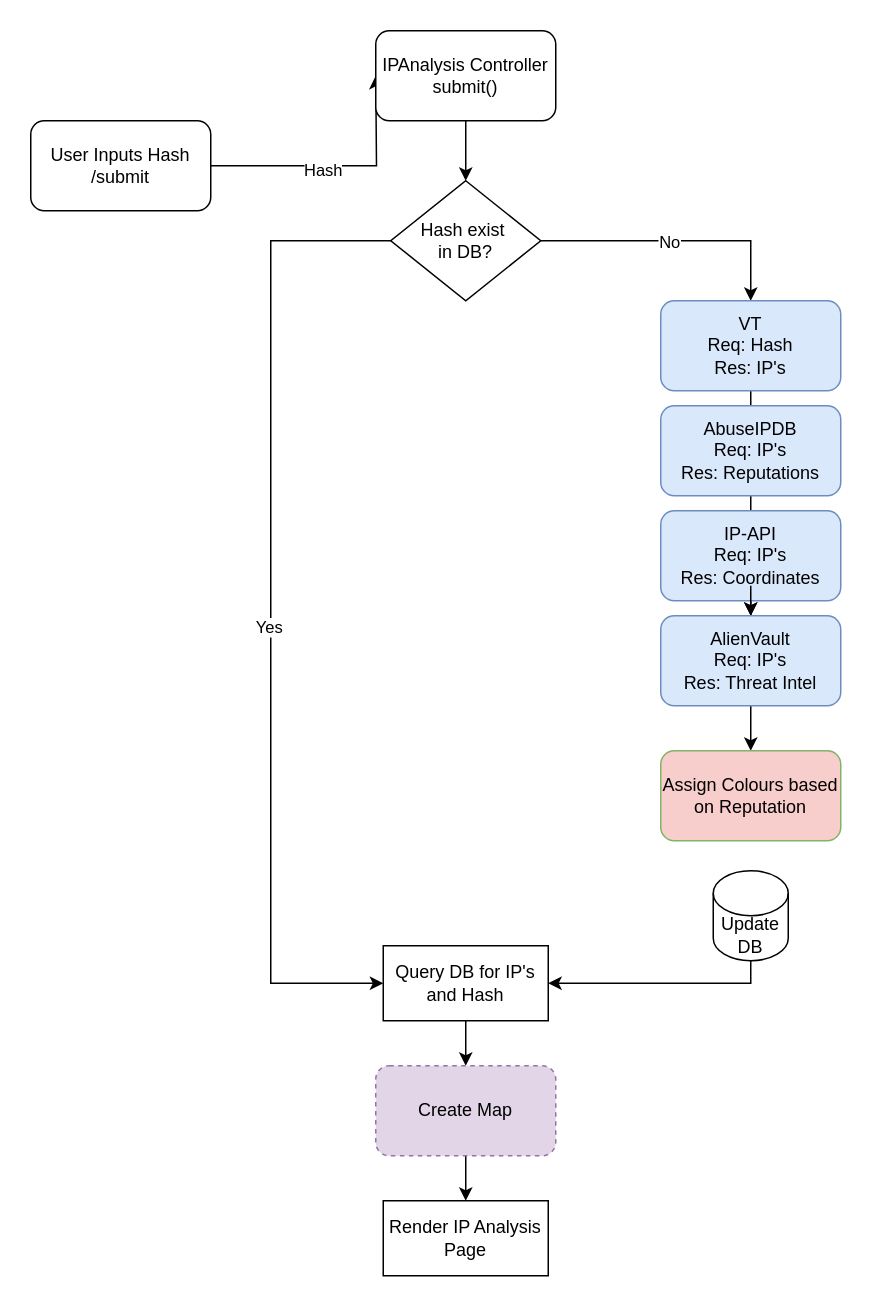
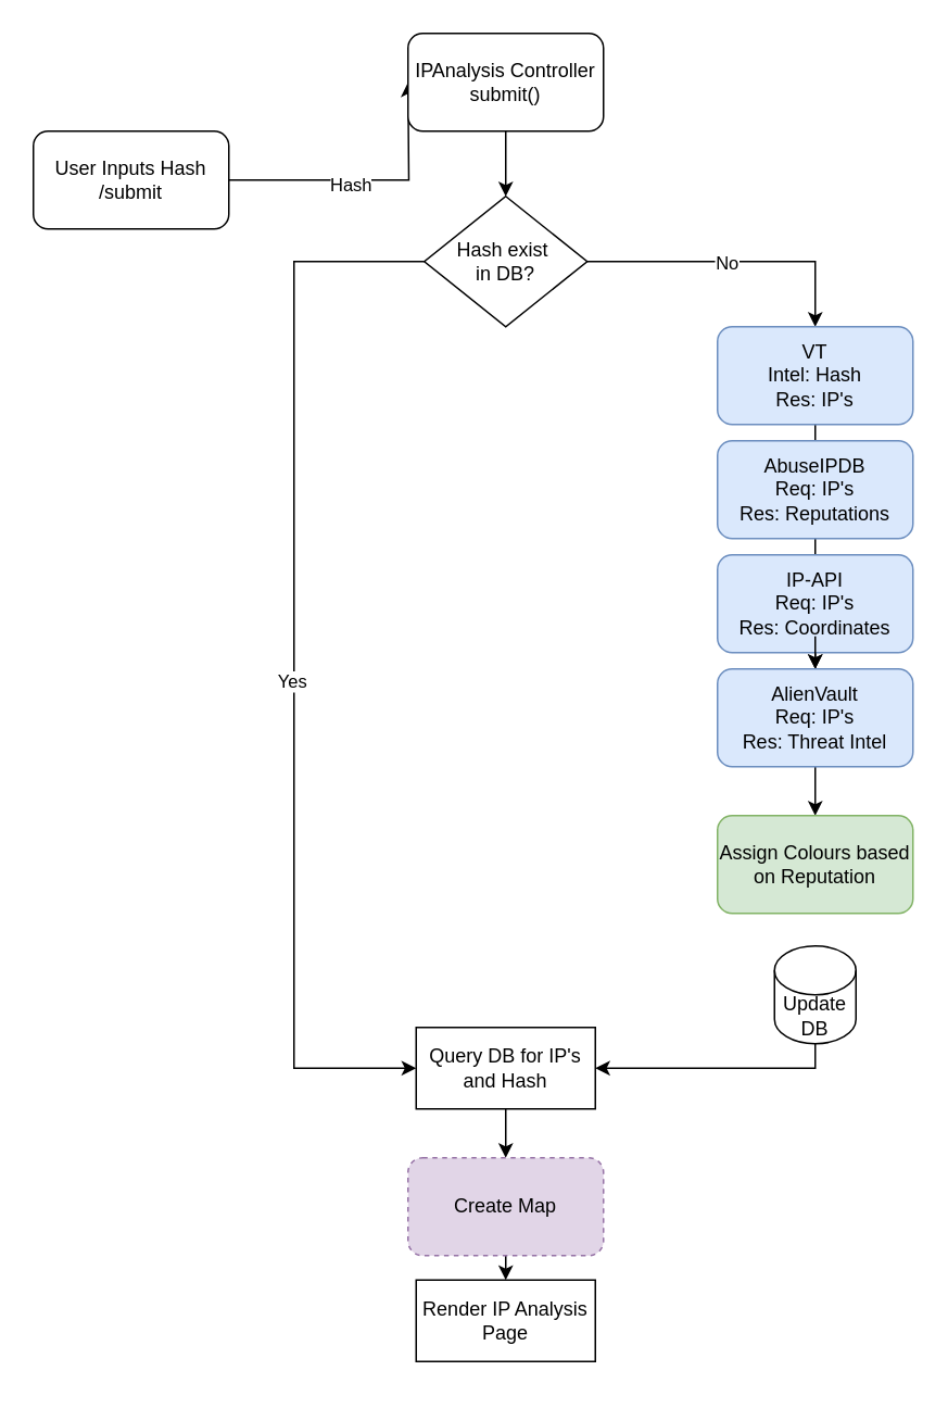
  <mxCell id="0" />
  <mxCell id="1" parent="0" />
  <mxCell id="2" style="edgeStyle=orthogonalEdgeStyle;rounded=0;orthogonalLoop=1;jettySize=auto;html=1;" edge="1" parent="1" source="4"><mxGeometry relative="1" as="geometry"><mxPoint x="250" y="50" as="targetPoint" /></mxGeometry></mxCell>
  <mxCell id="3" value="Hash" style="edgeLabel;html=1;align=center;verticalAlign=middle;resizable=0;points=[];" vertex="1" connectable="0" parent="2"><mxGeometry x="-0.132" y="-2" relative="1" as="geometry"><mxPoint as="offset" /></mxGeometry></mxCell>
  <mxCell id="4" value="&lt;div&gt;User Inputs Hash&lt;/div&gt;&lt;div&gt;/submit&lt;br&gt;&lt;/div&gt;" style="rounded=1;whiteSpace=wrap;html=1;" vertex="1" parent="1"><mxGeometry x="20" y="80" width="120" height="60" as="geometry" /></mxCell>
  <mxCell id="5" style="edgeStyle=orthogonalEdgeStyle;rounded=0;orthogonalLoop=1;jettySize=auto;html=1;" edge="1" parent="1" source="6"><mxGeometry relative="1" as="geometry"><mxPoint x="310" y="120" as="targetPoint" /></mxGeometry></mxCell>
  <mxCell id="6" value="&lt;div&gt;IPAnalysis Controller&lt;/div&gt;&lt;div&gt;submit()&lt;br&gt;&lt;/div&gt;" style="rounded=1;whiteSpace=wrap;html=1;" vertex="1" parent="1"><mxGeometry x="250" y="20" width="120" height="60" as="geometry" /></mxCell>
  <mxCell id="7" style="edgeStyle=orthogonalEdgeStyle;rounded=0;orthogonalLoop=1;jettySize=auto;html=1;exitX=0;exitY=0.5;exitDx=0;exitDy=0;entryX=0;entryY=0.5;entryDx=0;entryDy=0;" edge="1" parent="1" source="11" target="14"><mxGeometry relative="1" as="geometry"><mxPoint x="170" y="520" as="targetPoint" /><Array as="points"><mxPoint x="180" y="160" /><mxPoint x="180" y="655" /></Array></mxGeometry></mxCell>
  <mxCell id="8" value="Yes" style="edgeLabel;html=1;align=center;verticalAlign=middle;resizable=0;points=[];" vertex="1" connectable="0" parent="7"><mxGeometry x="0.037" y="-2" relative="1" as="geometry"><mxPoint as="offset" /></mxGeometry></mxCell>
  <mxCell id="9" style="edgeStyle=orthogonalEdgeStyle;rounded=0;orthogonalLoop=1;jettySize=auto;html=1;exitX=1;exitY=0.5;exitDx=0;exitDy=0;entryX=0.5;entryY=0;entryDx=0;entryDy=0;" edge="1" parent="1" source="11" target="16"><mxGeometry relative="1" as="geometry"><mxPoint x="460" y="159.882" as="targetPoint" /></mxGeometry></mxCell>
  <mxCell id="10" value="No" style="edgeLabel;html=1;align=center;verticalAlign=middle;resizable=0;points=[];" vertex="1" connectable="0" parent="9"><mxGeometry x="-0.057" relative="1" as="geometry"><mxPoint as="offset" /></mxGeometry></mxCell>
  <mxCell id="11" value="&lt;div&gt;Hash exist&amp;nbsp;&lt;/div&gt;&lt;div&gt;in DB?&lt;/div&gt;" style="rhombus;whiteSpace=wrap;html=1;" vertex="1" parent="1"><mxGeometry x="260" y="120" width="100" height="80" as="geometry" /></mxCell>
- <mxCell id="12" value="Render IP Analysis Page" style="rounded=0;whiteSpace=wrap;html=1;" vertex="1" parent="1"><mxGeometry x="255" y="800" width="110" height="50" as="geometry" /></mxCell>
+ <mxCell id="12" value="Render IP Analysis Page" style="rounded=0;whiteSpace=wrap;html=1;" vertex="1" parent="1"><mxGeometry x="255" y="785" width="110" height="50" as="geometry" /></mxCell>
  <mxCell id="13" style="edgeStyle=orthogonalEdgeStyle;rounded=0;orthogonalLoop=1;jettySize=auto;html=1;exitX=0.5;exitY=1;exitDx=0;exitDy=0;entryX=0.5;entryY=0;entryDx=0;entryDy=0;" edge="1" parent="1" source="14" target="27"><mxGeometry relative="1" as="geometry" /></mxCell>
  <mxCell id="14" value="Query DB for IP's and Hash" style="rounded=0;whiteSpace=wrap;html=1;" vertex="1" parent="1"><mxGeometry x="255" y="630" width="110" height="50" as="geometry" /></mxCell>
  <mxCell id="15" style="edgeStyle=orthogonalEdgeStyle;rounded=0;orthogonalLoop=1;jettySize=auto;html=1;" edge="1" parent="1" source="16"><mxGeometry relative="1" as="geometry"><mxPoint x="500" y="300" as="targetPoint" /></mxGeometry></mxCell>
- <mxCell id="16" value="VT &lt;br&gt;Req: Hash&lt;br&gt;Res: IP's" style="rounded=1;whiteSpace=wrap;html=1;fillColor=#dae8fc;strokeColor=#6c8ebf;" vertex="1" parent="1"><mxGeometry x="440" y="200" width="120" height="60" as="geometry" /></mxCell>
+ <mxCell id="16" value="VT &lt;br&gt;Intel: Hash&lt;br&gt;Res: IP's" style="rounded=1;whiteSpace=wrap;html=1;fillColor=#dae8fc;strokeColor=#6c8ebf;" vertex="1" parent="1"><mxGeometry x="440" y="200" width="120" height="60" as="geometry" /></mxCell>
  <mxCell id="17" style="edgeStyle=orthogonalEdgeStyle;rounded=0;orthogonalLoop=1;jettySize=auto;html=1;" edge="1" parent="1" source="18"><mxGeometry relative="1" as="geometry"><mxPoint x="500" y="410" as="targetPoint" /></mxGeometry></mxCell>
  <mxCell id="18" value="AbuseIPDB&lt;br&gt;Req: IP's&lt;br&gt;Res: Reputations" style="rounded=1;whiteSpace=wrap;html=1;fillColor=#dae8fc;strokeColor=#6c8ebf;" vertex="1" parent="1"><mxGeometry x="440" y="270" width="120" height="60" as="geometry" /></mxCell>
  <mxCell id="19" style="edgeStyle=orthogonalEdgeStyle;rounded=0;orthogonalLoop=1;jettySize=auto;html=1;" edge="1" parent="1" source="22"><mxGeometry relative="1" as="geometry"><mxPoint x="500" y="500" as="targetPoint" /></mxGeometry></mxCell>
  <mxCell id="20" value="IP-API&lt;br&gt;Req: IP's&lt;br&gt;Res: Coordinates" style="rounded=1;whiteSpace=wrap;html=1;fillColor=#dae8fc;strokeColor=#6c8ebf;" vertex="1" parent="1"><mxGeometry x="440" y="340" width="120" height="60" as="geometry" /></mxCell>
  <mxCell id="21" value="" style="edgeStyle=orthogonalEdgeStyle;rounded=0;orthogonalLoop=1;jettySize=auto;html=1;" edge="1" parent="1" source="20" target="22"><mxGeometry relative="1" as="geometry"><mxPoint x="500" y="530" as="targetPoint" /><mxPoint x="500" y="470" as="sourcePoint" /></mxGeometry></mxCell>
  <mxCell id="22" value="AlienVault&lt;br&gt;Req: IP's&lt;br&gt;Res: Threat Intel" style="rounded=1;whiteSpace=wrap;html=1;fillColor=#dae8fc;strokeColor=#6c8ebf;" vertex="1" parent="1"><mxGeometry x="440" y="410" width="120" height="60" as="geometry" /></mxCell>
  <mxCell id="23" style="edgeStyle=orthogonalEdgeStyle;rounded=0;orthogonalLoop=1;jettySize=auto;html=1;entryX=1;entryY=0.5;entryDx=0;entryDy=0;" edge="1" parent="1" source="24" target="14"><mxGeometry relative="1" as="geometry"><Array as="points"><mxPoint x="500" y="655" /></Array></mxGeometry></mxCell>
  <mxCell id="24" value="Update DB" style="shape=cylinder3;whiteSpace=wrap;html=1;boundedLbl=1;backgroundOutline=1;size=15;" vertex="1" parent="1"><mxGeometry x="475" y="580" width="50" height="60" as="geometry" /></mxCell>
- <mxCell id="25" value="Assign Colours based on Reputation" style="rounded=1;whiteSpace=wrap;html=1;fillColor=#f8cecc;strokeColor=#82b366;" vertex="1" parent="1"><mxGeometry x="440" y="500" width="120" height="60" as="geometry" /></mxCell>
+ <mxCell id="25" value="Assign Colours based on Reputation" style="rounded=1;whiteSpace=wrap;html=1;fillColor=#d5e8d4;strokeColor=#82b366;" vertex="1" parent="1"><mxGeometry x="440" y="500" width="120" height="60" as="geometry" /></mxCell>
  <mxCell id="26" style="edgeStyle=orthogonalEdgeStyle;rounded=0;orthogonalLoop=1;jettySize=auto;html=1;exitX=0.5;exitY=1;exitDx=0;exitDy=0;entryX=0.5;entryY=0;entryDx=0;entryDy=0;" edge="1" parent="1" source="27" target="12"><mxGeometry relative="1" as="geometry" /></mxCell>
  <mxCell id="27" value="Create Map" style="rounded=1;whiteSpace=wrap;html=1;fillColor=#e1d5e7;strokeColor=#9673a6;dashed=1;" vertex="1" parent="1"><mxGeometry x="250" y="710" width="120" height="60" as="geometry" /></mxCell>
